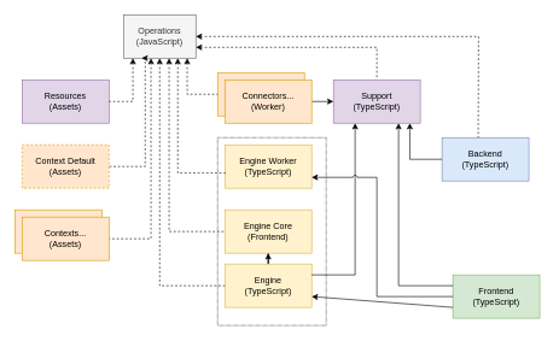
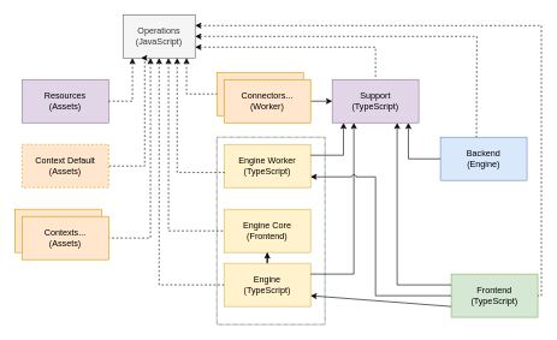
  <mxCell id="0" />
  <mxCell id="1" parent="0" />
  <mxCell id="2" value="Operations&lt;br&gt;(JavaScript)" style="rounded=0;whiteSpace=wrap;html=1;points=[[0,0,0,0,0],[0,0.25,0,0,0],[0,0.5,0,0,0],[0,0.75,0,0,0],[0,1,0,0,0],[0.13,1,0,0,0],[0.25,0,0,0,0],[0.25,1,0,0,0],[0.38,1,0,0,0],[0.5,0,0,0,0],[0.5,1,0,0,0],[0.63,1,0,0,0],[0.75,0,0,0,0],[0.75,1,0,0,0],[0.88,1,0,0,0],[1,0,0,0,0],[1,0.25,0,0,0],[1,0.5,0,0,0],[1,0.75,0,0,0],[1,1,0,0,0]];fillColor=#f5f5f5;fontColor=#333333;strokeColor=#666666;" parent="1" vertex="1"><mxGeometry x="170" y="20" width="100" height="60" as="geometry" /></mxCell>
  <mxCell id="3" value="Resources&lt;br&gt;(Assets)" style="rounded=0;whiteSpace=wrap;html=1;fillColor=#e1d5e7;strokeColor=#9673a6;" parent="1" vertex="1"><mxGeometry x="30" y="110" width="120" height="60" as="geometry" /></mxCell>
  <mxCell id="4" value="" style="endArrow=none;html=1;rounded=0;entryX=1;entryY=0.5;entryDx=0;entryDy=0;exitX=0.25;exitY=1;exitDx=0;exitDy=0;endFill=0;startArrow=classic;startFill=1;edgeStyle=orthogonalEdgeStyle;jumpStyle=arc;dashed=1;exitPerimeter=0;" parent="1" source="2" target="30" edge="1"><mxGeometry width="50" height="50" relative="1" as="geometry"><mxPoint x="190" y="160" as="sourcePoint" /><mxPoint x="160" y="230" as="targetPoint" /><Array as="points"><mxPoint x="200" y="230" /></Array></mxGeometry></mxCell>
  <mxCell id="5" value="" style="endArrow=none;html=1;rounded=0;exitX=1;exitY=0.75;exitDx=0;exitDy=0;startArrow=classic;startFill=1;endFill=0;entryX=0.5;entryY=0;entryDx=0;entryDy=0;entryPerimeter=0;edgeStyle=orthogonalEdgeStyle;exitPerimeter=0;jumpStyle=arc;dashed=1;" parent="1" source="2" target="24" edge="1"><mxGeometry width="50" height="50" relative="1" as="geometry"><mxPoint x="320" y="170" as="sourcePoint" /><mxPoint x="480" y="140" as="targetPoint" /></mxGeometry></mxCell>
  <mxCell id="6" value="" style="edgeStyle=orthogonalEdgeStyle;rounded=0;orthogonalLoop=1;jettySize=auto;html=1;startArrow=none;startFill=0;endArrow=classic;endFill=1;jumpStyle=arc;" parent="1" source="7" target="8" edge="1"><mxGeometry relative="1" as="geometry" /></mxCell>
  <mxCell id="7" value="Engine&lt;br&gt;(TypeScript)" style="rounded=0;whiteSpace=wrap;html=1;fillColor=#fff2cc;strokeColor=#d6b656;" parent="1" vertex="1"><mxGeometry x="310" y="365" width="120" height="60" as="geometry" /></mxCell>
  <mxCell id="8" value="Engine Core&lt;br&gt;(Frontend)" style="rounded=0;whiteSpace=wrap;html=1;fillColor=#fff2cc;strokeColor=#d6b656;" parent="1" vertex="1"><mxGeometry x="310" y="290" width="120" height="60" as="geometry" /></mxCell>
  <mxCell id="9" value="" style="endArrow=none;html=1;rounded=0;entryX=0;entryY=0.5;entryDx=0;entryDy=0;exitX=0.5;exitY=1;exitDx=0;exitDy=0;startArrow=classic;startFill=1;endFill=0;exitPerimeter=0;edgeStyle=orthogonalEdgeStyle;jumpStyle=arc;dashed=1;" parent="1" source="2" target="7" edge="1"><mxGeometry width="50" height="50" relative="1" as="geometry"><mxPoint x="446.667" y="280" as="sourcePoint" /><mxPoint x="500" y="340" as="targetPoint" /></mxGeometry></mxCell>
  <mxCell id="10" value="" style="endArrow=none;html=1;rounded=0;exitX=0.25;exitY=1;exitDx=0;exitDy=0;startArrow=classic;startFill=1;endFill=0;entryX=1;entryY=0.25;entryDx=0;entryDy=0;exitPerimeter=0;edgeStyle=orthogonalEdgeStyle;jumpStyle=arc;" parent="1" source="24" target="7" edge="1"><mxGeometry width="50" height="50" relative="1" as="geometry"><mxPoint x="620" y="170" as="sourcePoint" /><mxPoint x="580" y="460" as="targetPoint" /></mxGeometry></mxCell>
  <mxCell id="11" value="" style="endArrow=none;html=1;rounded=0;entryX=0;entryY=0.5;entryDx=0;entryDy=0;exitX=0.63;exitY=1;exitDx=0;exitDy=0;startArrow=classic;startFill=1;endFill=0;exitPerimeter=0;edgeStyle=orthogonalEdgeStyle;jumpStyle=arc;dashed=1;" parent="1" source="2" target="8" edge="1"><mxGeometry width="50" height="50" relative="1" as="geometry"><mxPoint x="260" y="200" as="sourcePoint" /><mxPoint x="580" y="490" as="targetPoint" /></mxGeometry></mxCell>
  <mxCell id="12" value="Engine Worker&lt;br style=&quot;border-color: var(--border-color);&quot;&gt;(TypeScript)" style="rounded=0;whiteSpace=wrap;html=1;fillColor=#fff2cc;strokeColor=#d6b656;" parent="1" vertex="1"><mxGeometry x="310" y="200" width="120" height="60" as="geometry" /></mxCell>
  <mxCell id="13" value="" style="endArrow=none;html=1;rounded=0;entryX=0.008;entryY=0.65;entryDx=0;entryDy=0;exitX=0.75;exitY=1;exitDx=0;exitDy=0;entryPerimeter=0;startArrow=classic;startFill=1;endFill=0;exitPerimeter=0;edgeStyle=orthogonalEdgeStyle;jumpStyle=arc;dashed=1;" parent="1" source="2" target="12" edge="1"><mxGeometry width="50" height="50" relative="1" as="geometry"><mxPoint x="290" y="200" as="sourcePoint" /><mxPoint x="440" y="370" as="targetPoint" /></mxGeometry></mxCell>
  <mxCell id="14" value="" style="rounded=0;whiteSpace=wrap;html=1;fillColor=#ffe6cc;strokeColor=#d79b00;" parent="1" vertex="1"><mxGeometry y="290" width="120" height="60" as="geometry" x="20" /></mxCell>
  <mxCell id="15" value="" style="endArrow=none;html=1;rounded=0;entryX=1;entryY=0.5;entryDx=0;entryDy=0;startArrow=classic;startFill=1;endFill=0;jumpStyle=arc;dashed=1;exitX=0.13;exitY=1;exitDx=0;exitDy=0;exitPerimeter=0;edgeStyle=orthogonalEdgeStyle;" parent="1" source="2" target="3" edge="1"><mxGeometry width="50" height="50" relative="1" as="geometry"><mxPoint x="170" y="110" as="sourcePoint" /><mxPoint x="160" y="140" as="targetPoint" /></mxGeometry></mxCell>
- <mxCell id="16" value="Backend&lt;br style=&quot;border-color: var(--border-color);&quot;&gt;(TypeScript)" style="rounded=0;whiteSpace=wrap;html=1;fillColor=#dae8fc;strokeColor=#6c8ebf;" parent="1" vertex="1"><mxGeometry x="610" y="190" width="120" height="60" as="geometry" /></mxCell>
+ <mxCell id="16" value="Backend&lt;br style=&quot;border-color: var(--border-color);&quot;&gt;(Engine)" style="rounded=0;whiteSpace=wrap;html=1;fillColor=#dae8fc;strokeColor=#6c8ebf;" parent="1" vertex="1"><mxGeometry x="610" y="190" width="120" height="60" as="geometry" /></mxCell>
  <mxCell id="17" value="Frontend&lt;br style=&quot;border-color: var(--border-color);&quot;&gt;(TypeScript)" style="rounded=0;whiteSpace=wrap;html=1;fillColor=#d5e8d4;strokeColor=#82b366;" parent="1" vertex="1"><mxGeometry x="625" y="380" width="120" height="60" as="geometry" /></mxCell>
  <mxCell id="18" value="" style="endArrow=none;html=1;rounded=0;exitX=0.88;exitY=1;exitDx=0;exitDy=0;entryX=0;entryY=0.5;entryDx=0;entryDy=0;startArrow=classic;startFill=1;endFill=0;exitPerimeter=0;edgeStyle=orthogonalEdgeStyle;jumpStyle=arc;" parent="1" source="24" target="16" edge="1"><mxGeometry width="50" height="50" relative="1" as="geometry"><mxPoint x="689" y="170" as="sourcePoint" /><mxPoint x="600" y="220" as="targetPoint" /></mxGeometry></mxCell>
  <mxCell id="19" value="" style="endArrow=none;html=1;rounded=0;exitX=0.75;exitY=1;exitDx=0;exitDy=0;startArrow=classic;startFill=1;endFill=0;exitPerimeter=0;edgeStyle=orthogonalEdgeStyle;entryX=0;entryY=0.25;entryDx=0;entryDy=0;jumpStyle=arc;" parent="1" source="24" target="17" edge="1"><mxGeometry width="50" height="50" relative="1" as="geometry"><mxPoint x="673.04" y="168.98" as="sourcePoint" /><mxPoint x="600" y="395" as="targetPoint" /></mxGeometry></mxCell>
  <mxCell id="20" value="" style="endArrow=none;html=1;rounded=0;exitX=1;exitY=0.5;exitDx=0;exitDy=0;entryX=0.5;entryY=0;entryDx=0;entryDy=0;startArrow=classic;startFill=1;endFill=0;exitPerimeter=0;edgeStyle=orthogonalEdgeStyle;jumpStyle=arc;dashed=1;" parent="1" source="2" edge="1"><mxGeometry width="50" height="50" relative="1" as="geometry"><mxPoint x="660" y="200" as="sourcePoint" /><mxPoint x="660" y="190" as="targetPoint" /></mxGeometry></mxCell>
+ <mxCell id="21" value="" style="endArrow=none;html=1;rounded=0;exitX=1;exitY=0.25;exitDx=0;exitDy=0;entryX=1;entryY=0.5;entryDx=0;entryDy=0;startArrow=classic;startFill=1;endFill=0;edgeStyle=orthogonalEdgeStyle;exitPerimeter=0;jumpStyle=arc;dashed=1;" parent="1" source="2" target="17" edge="1"><mxGeometry width="50" height="50" relative="1" as="geometry"><mxPoint x="300" y="140" as="sourcePoint" /><mxPoint x="930" y="320" as="targetPoint" /><Array as="points"><mxPoint x="750" y="35" /><mxPoint x="750" y="410" /></Array></mxGeometry></mxCell>
  <mxCell id="22" value="" style="endArrow=none;html=1;rounded=0;startArrow=classic;startFill=1;endFill=0;entryX=0;entryY=0.75;entryDx=0;entryDy=0;exitX=1;exitY=0.75;exitDx=0;exitDy=0;jumpStyle=arc;" parent="1" source="7" target="17" edge="1"><mxGeometry width="50" height="50" relative="1" as="geometry"><mxPoint x="570" y="485" as="sourcePoint" /><mxPoint x="600" y="425" as="targetPoint" /></mxGeometry></mxCell>
  <mxCell id="23" value="" style="endArrow=none;html=1;rounded=0;exitX=1;exitY=0.75;exitDx=0;exitDy=0;entryX=0;entryY=0.5;entryDx=0;entryDy=0;startArrow=classic;startFill=1;endFill=0;edgeStyle=orthogonalEdgeStyle;jumpStyle=arc;" parent="1" source="12" target="17" edge="1"><mxGeometry width="50" height="50" relative="1" as="geometry"><mxPoint x="340" y="90" as="sourcePoint" /><mxPoint x="600" y="410" as="targetPoint" /><Array as="points"><mxPoint x="520" y="245" /><mxPoint x="520" y="410" /></Array></mxGeometry></mxCell>
  <mxCell id="24" value="Support&lt;br style=&quot;border-color: var(--border-color);&quot;&gt;(TypeScript)" style="rounded=0;whiteSpace=wrap;html=1;points=[[0,0,0,0,0],[0,0.25,0,0,0],[0,0.5,0,0,0],[0,0.75,0,0,0],[0,1,0,0,0],[0.13,1,0,0,0],[0.25,0,0,0,0],[0.25,1,0,0,0],[0.38,1,0,0,0],[0.5,0,0,0,0],[0.5,1,0,0,0],[0.63,1,0,0,0],[0.75,0,0,0,0],[0.75,1,0,0,0],[0.88,1,0,0,0],[1,0,0,0,0],[1,0.25,0,0,0],[1,0.5,0,0,0],[1,0.75,0,0,0],[1,1,0,0,0]];fillColor=#e1d5e7;strokeColor=#9673a6;" parent="1" vertex="1"><mxGeometry x="460" y="110" width="120" height="60" as="geometry" /></mxCell>
+ <mxCell id="25" value="" style="endArrow=classic;html=1;rounded=0;entryX=0.13;entryY=1;entryDx=0;entryDy=0;entryPerimeter=0;exitX=1;exitY=0.25;exitDx=0;exitDy=0;edgeStyle=orthogonalEdgeStyle;jumpStyle=arc;" parent="1" source="12" target="24" edge="1"><mxGeometry width="50" height="50" relative="1" as="geometry"><mxPoint x="510" y="230" as="sourcePoint" /><mxPoint x="600" y="190" as="targetPoint" /></mxGeometry></mxCell>
  <mxCell id="26" value="" style="rounded=0;whiteSpace=wrap;html=1;fillColor=#ffe6cc;strokeColor=#d79b00;" parent="1" vertex="1"><mxGeometry x="300" y="100" width="120" height="60" as="geometry" /></mxCell>
  <mxCell id="27" value="" style="endArrow=none;html=1;rounded=0;entryX=0;entryY=0.5;entryDx=0;entryDy=0;exitX=0.88;exitY=1;exitDx=0;exitDy=0;endFill=0;startArrow=classic;startFill=1;edgeStyle=orthogonalEdgeStyle;jumpStyle=arc;dashed=1;exitPerimeter=0;" parent="1" source="2" target="26" edge="1"><mxGeometry width="50" height="50" relative="1" as="geometry"><mxPoint x="195.6" y="90" as="sourcePoint" /><mxPoint x="140" y="180" as="targetPoint" /></mxGeometry></mxCell>
  <mxCell id="28" value="" style="endArrow=classic;html=1;rounded=0;entryX=0;entryY=0.5;entryDx=0;entryDy=0;entryPerimeter=0;jumpStyle=arc;exitX=1;exitY=0.5;exitDx=0;exitDy=0;" parent="1" source="29" target="24" edge="1"><mxGeometry width="50" height="50" relative="1" as="geometry"><mxPoint x="470" y="235" as="sourcePoint" /><mxPoint x="485.6" y="180" as="targetPoint" /></mxGeometry></mxCell>
  <mxCell id="29" value="Connectors...&lt;br style=&quot;border-color: var(--border-color);&quot;&gt;(Worker)" style="rounded=0;whiteSpace=wrap;html=1;fillColor=#ffe6cc;strokeColor=#d79b00;" parent="1" vertex="1"><mxGeometry x="310" y="110" width="120" height="60" as="geometry" /></mxCell>
  <mxCell id="30" value="Context Default&lt;br style=&quot;border-color: var(--border-color);&quot;&gt;(Assets)" style="rounded=0;whiteSpace=wrap;html=1;fillColor=#ffe6cc;strokeColor=#d79b00;dashed=1;" parent="1" vertex="1"><mxGeometry x="30" y="200" width="120" height="60" as="geometry" /></mxCell>
  <mxCell id="31" value="" style="endArrow=none;html=1;rounded=0;endFill=0;startArrow=classic;startFill=1;jumpStyle=arc;dashed=1;exitX=0.38;exitY=1;exitDx=0;exitDy=0;exitPerimeter=0;edgeStyle=orthogonalEdgeStyle;entryX=1;entryY=0.5;entryDx=0;entryDy=0;" parent="1" source="2" target="32" edge="1"><mxGeometry width="50" height="50" relative="1" as="geometry"><mxPoint x="160" y="430" as="sourcePoint" /><mxPoint x="170" y="330" as="targetPoint" /></mxGeometry></mxCell>
  <mxCell id="32" value="Contexts...&lt;br style=&quot;border-color: var(--border-color);&quot;&gt;(Assets)" style="rounded=0;whiteSpace=wrap;html=1;fillColor=#ffe6cc;strokeColor=#d79b00;" parent="1" vertex="1"><mxGeometry x="30" y="300" width="120" height="60" as="geometry" /></mxCell>
  <mxCell id="33" value="" style="rounded=0;whiteSpace=wrap;html=1;fillColor=none;strokeColor=#000000;dashed=1;dashPattern=1 1;" parent="1" vertex="1"><mxGeometry x="300" y="190" width="150" height="260" as="geometry" /></mxCell>
